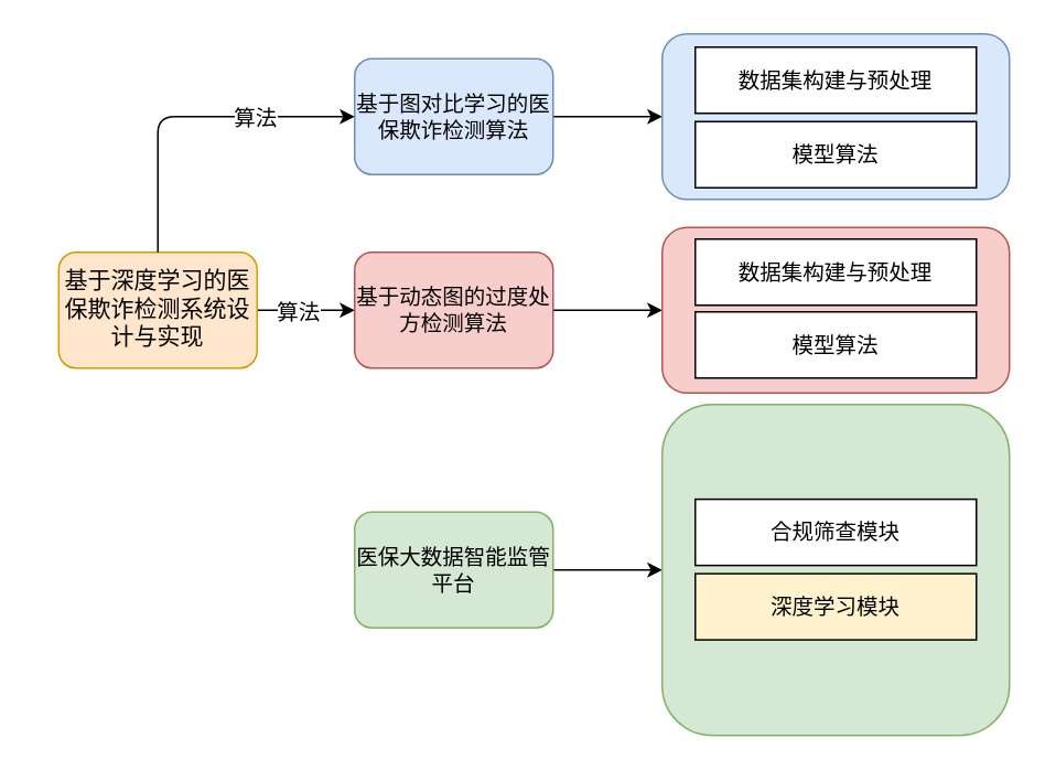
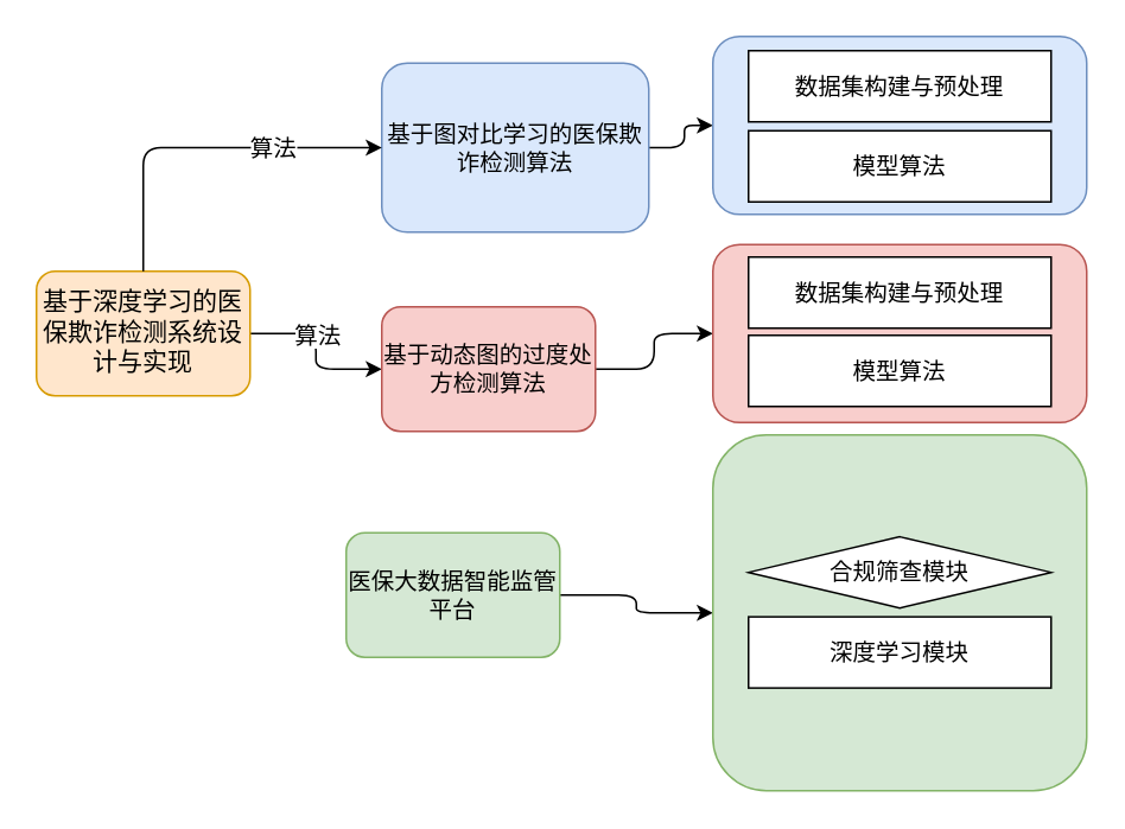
  <mxCell id="0" />
  <mxCell id="1" parent="0" />
  <mxCell id="2" style="edgeStyle=orthogonalEdgeStyle;rounded=1;sketch=0;orthogonalLoop=1;jettySize=auto;html=1;exitX=1;exitY=0.5;exitDx=0;exitDy=0;entryX=0;entryY=0.5;entryDx=0;entryDy=0;fontFamily=Noto Sans Simplified Chinese;fontSource=https%3A%2F%2Ffonts.googleapis.com%2Fcss%3Ffamily%3DNoto%2BSans%2BSimplified%2BChinese;fontColor=#000000;fontSize=13;" parent="1" source="4" target="11" edge="1"><mxGeometry relative="1" as="geometry" /></mxCell>
  <mxCell id="3" value="算法" style="edgeLabel;html=1;align=center;verticalAlign=middle;resizable=0;points=[];fontFamily=Noto Sans Simplified Chinese;fontColor=#000000;fontSize=13;" parent="2" vertex="1" connectable="0"><mxGeometry x="-0.255" relative="1" as="geometry"><mxPoint x="2" as="offset" /></mxGeometry></mxCell>
- <mxCell id="4" value="&lt;p style=&quot;margin-top: 0pt; margin-bottom: 0pt; margin-left: 0in; direction: ltr; unicode-bidi: embed; word-break: normal; font-size: 14px;&quot;&gt;&lt;span style=&quot;font-size: 14px;&quot;&gt;基于深度学习的医保欺诈检测系统设计与实现&lt;/span&gt;&lt;/p&gt;" style="whiteSpace=wrap;html=1;sketch=0;fillColor=#ffe6cc;strokeColor=#d79b00;verticalAlign=middle;horizontal=1;direction=east;fontFamily=Noto Sans Simplified Chinese;rounded=1;fontSource=https%3A%2F%2Ffonts.googleapis.com%2Fcss%3Ffamily%3DNoto%2BSans%2BSimplified%2BChinese;fontSize=14;fontStyle=0" parent="1" vertex="1"><mxGeometry x="35" y="152" width="120" height="70" as="geometry" /></mxCell>
+ <mxCell id="4" value="&lt;p style=&quot;margin-top: 0pt; margin-bottom: 0pt; margin-left: 0in; direction: ltr; unicode-bidi: embed; word-break: normal; font-size: 14px;&quot;&gt;&lt;span style=&quot;font-size: 14px;&quot;&gt;基于深度学习的医保欺诈检测系统设计与实现&lt;/span&gt;&lt;/p&gt;" style="whiteSpace=wrap;html=1;sketch=0;fillColor=#ffe6cc;strokeColor=#d79b00;verticalAlign=middle;horizontal=1;direction=east;fontFamily=Noto Sans Simplified Chinese;rounded=1;fontSource=https%3A%2F%2Ffonts.googleapis.com%2Fcss%3Ffamily%3DNoto%2BSans%2BSimplified%2BChinese;fontSize=14;fontStyle=0" parent="1" vertex="1"><mxGeometry x="20" y="152" width="120" height="70" as="geometry" /></mxCell>
  <mxCell id="5" value="" style="edgeStyle=orthogonalEdgeStyle;rounded=1;sketch=0;orthogonalLoop=1;jettySize=auto;html=1;fontFamily=Noto Sans Simplified Chinese;fontSource=https%3A%2F%2Ffonts.googleapis.com%2Fcss%3Ffamily%3DNoto%2BSans%2BSimplified%2BChinese;fontColor=#000000;fontSize=13;" parent="1" source="6" target="9" edge="1"><mxGeometry relative="1" as="geometry" /></mxCell>
- <mxCell id="6" value="&lt;p style=&quot;margin-top: 0pt; margin-bottom: 0pt; margin-left: 0in; direction: ltr; unicode-bidi: embed; word-break: normal; font-size: 13px;&quot;&gt;&lt;span style=&quot;font-size: 13px;&quot;&gt;基于图对比学习的医保欺诈检测算法&lt;/span&gt;&lt;/p&gt;" style="whiteSpace=wrap;html=1;sketch=0;fillColor=#dae8fc;strokeColor=#6c8ebf;verticalAlign=middle;horizontal=1;direction=east;fontFamily=Noto Sans Simplified Chinese;rounded=1;fontSource=https%3A%2F%2Ffonts.googleapis.com%2Fcss%3Ffamily%3DNoto%2BSans%2BSimplified%2BChinese;fontSize=13;" parent="1" vertex="1"><mxGeometry x="214" y="35" width="120" height="70" as="geometry" /></mxCell>
+ <mxCell id="6" value="&lt;p style=&quot;margin-top: 0pt; margin-bottom: 0pt; margin-left: 0in; direction: ltr; unicode-bidi: embed; word-break: normal; font-size: 13px;&quot;&gt;&lt;span style=&quot;font-size: 13px;&quot;&gt;基于图对比学习的医保欺诈检测算法&lt;/span&gt;&lt;/p&gt;" style="whiteSpace=wrap;html=1;sketch=0;fillColor=#dae8fc;strokeColor=#6c8ebf;verticalAlign=middle;horizontal=1;direction=east;fontFamily=Noto Sans Simplified Chinese;rounded=1;fontSource=https%3A%2F%2Ffonts.googleapis.com%2Fcss%3Ffamily%3DNoto%2BSans%2BSimplified%2BChinese;fontSize=13;" parent="1" vertex="1"><mxGeometry x="214" y="35" width="150" height="95" as="geometry" /></mxCell>
  <mxCell id="7" value="" style="endArrow=classic;html=1;rounded=1;sketch=0;fontFamily=Noto Sans Simplified Chinese;fontSource=https%3A%2F%2Ffonts.googleapis.com%2Fcss%3Ffamily%3DNoto%2BSans%2BSimplified%2BChinese;fontColor=#000000;exitX=0.5;exitY=0;exitDx=0;exitDy=0;entryX=0;entryY=0.5;entryDx=0;entryDy=0;edgeStyle=orthogonalEdgeStyle;fontSize=13;" parent="1" source="4" target="6" edge="1"><mxGeometry width="50" height="50" relative="1" as="geometry"><mxPoint x="310" y="272" as="sourcePoint" /><mxPoint x="360" y="222" as="targetPoint" /></mxGeometry></mxCell>
  <mxCell id="8" value="算法" style="edgeLabel;html=1;align=center;verticalAlign=middle;resizable=0;points=[];fontFamily=Noto Sans Simplified Chinese;fontColor=#000000;fontSize=13;" parent="7" vertex="1" connectable="0"><mxGeometry x="0.413" y="-2" relative="1" as="geometry"><mxPoint x="-2" y="-2" as="offset" /></mxGeometry></mxCell>
  <mxCell id="9" value="&lt;p style=&quot;margin-top: 0pt; margin-bottom: 0pt; margin-left: 0in; direction: ltr; unicode-bidi: embed; word-break: normal; font-size: 13px;&quot;&gt;&lt;br style=&quot;font-size: 13px;&quot;&gt;&lt;/p&gt;" style="whiteSpace=wrap;html=1;sketch=0;fillColor=#dae8fc;strokeColor=#6c8ebf;verticalAlign=middle;horizontal=1;direction=east;fontFamily=Noto Sans Simplified Chinese;rounded=1;fontSource=https%3A%2F%2Ffonts.googleapis.com%2Fcss%3Ffamily%3DNoto%2BSans%2BSimplified%2BChinese;fontSize=13;" parent="1" vertex="1"><mxGeometry x="400" y="20" width="210" height="100" as="geometry" /></mxCell>
  <mxCell id="10" value="" style="edgeStyle=orthogonalEdgeStyle;rounded=1;sketch=0;orthogonalLoop=1;jettySize=auto;html=1;fontFamily=Noto Sans Simplified Chinese;fontSource=https%3A%2F%2Ffonts.googleapis.com%2Fcss%3Ffamily%3DNoto%2BSans%2BSimplified%2BChinese;fontColor=#000000;fontSize=13;" parent="1" source="11" target="12" edge="1"><mxGeometry relative="1" as="geometry" /></mxCell>
- <mxCell id="11" value="&lt;p style=&quot;margin-top: 0pt; margin-bottom: 0pt; margin-left: 0in; direction: ltr; unicode-bidi: embed; word-break: normal; font-size: 13px;&quot;&gt;&lt;span style=&quot;font-size: 13px;&quot;&gt;基于动态图的过度处方检测算法&lt;/span&gt;&lt;/p&gt;" style="whiteSpace=wrap;html=1;sketch=0;fillColor=#f8cecc;strokeColor=#b85450;verticalAlign=middle;horizontal=1;direction=east;fontFamily=Noto Sans Simplified Chinese;rounded=1;fontSource=https%3A%2F%2Ffonts.googleapis.com%2Fcss%3Ffamily%3DNoto%2BSans%2BSimplified%2BChinese;fontSize=13;" parent="1" vertex="1"><mxGeometry x="214" y="152" width="120" height="70" as="geometry" /></mxCell>
+ <mxCell id="11" value="&lt;p style=&quot;margin-top: 0pt; margin-bottom: 0pt; margin-left: 0in; direction: ltr; unicode-bidi: embed; word-break: normal; font-size: 13px;&quot;&gt;&lt;span style=&quot;font-size: 13px;&quot;&gt;基于动态图的过度处方检测算法&lt;/span&gt;&lt;/p&gt;" style="whiteSpace=wrap;html=1;sketch=0;fillColor=#f8cecc;strokeColor=#b85450;verticalAlign=middle;horizontal=1;direction=east;fontFamily=Noto Sans Simplified Chinese;rounded=1;fontSource=https%3A%2F%2Ffonts.googleapis.com%2Fcss%3Ffamily%3DNoto%2BSans%2BSimplified%2BChinese;fontSize=13;" parent="1" vertex="1"><mxGeometry x="214" y="172" width="120" height="70" as="geometry" /></mxCell>
  <mxCell id="12" value="&lt;p style=&quot;margin-top: 0pt; margin-bottom: 0pt; margin-left: 0in; direction: ltr; unicode-bidi: embed; word-break: normal; font-size: 13px;&quot;&gt;&lt;br style=&quot;font-size: 13px;&quot;&gt;&lt;/p&gt;" style="whiteSpace=wrap;html=1;sketch=0;fillColor=#f8cecc;strokeColor=#b85450;verticalAlign=middle;horizontal=1;direction=east;fontFamily=Noto Sans Simplified Chinese;rounded=1;fontSource=https%3A%2F%2Ffonts.googleapis.com%2Fcss%3Ffamily%3DNoto%2BSans%2BSimplified%2BChinese;fontSize=13;" parent="1" vertex="1"><mxGeometry x="400" y="137" width="210" height="100" as="geometry" /></mxCell>
  <mxCell id="13" value="数据集构建与预处理" style="rounded=0;whiteSpace=wrap;html=1;sketch=0;fontFamily=Noto Sans Simplified Chinese;fontSource=https%3A%2F%2Ffonts.googleapis.com%2Fcss%3Ffamily%3DNoto%2BSans%2BSimplified%2BChinese;fontSize=13;" parent="1" vertex="1"><mxGeometry x="420" y="28" width="170" height="40" as="geometry" /></mxCell>
  <mxCell id="14" value="模型算法" style="rounded=0;whiteSpace=wrap;html=1;sketch=0;fontFamily=Noto Sans Simplified Chinese;fontSource=https%3A%2F%2Ffonts.googleapis.com%2Fcss%3Ffamily%3DNoto%2BSans%2BSimplified%2BChinese;fontSize=13;" parent="1" vertex="1"><mxGeometry x="420" y="73" width="170" height="40" as="geometry" /></mxCell>
  <mxCell id="15" value="数据集构建与预处理" style="rounded=0;whiteSpace=wrap;html=1;sketch=0;fontFamily=Noto Sans Simplified Chinese;fontSource=https%3A%2F%2Ffonts.googleapis.com%2Fcss%3Ffamily%3DNoto%2BSans%2BSimplified%2BChinese;fontSize=13;" parent="1" vertex="1"><mxGeometry x="420" y="144" width="170" height="40" as="geometry" /></mxCell>
  <mxCell id="16" value="模型算法" style="rounded=0;whiteSpace=wrap;html=1;sketch=0;fontFamily=Noto Sans Simplified Chinese;fontSource=https%3A%2F%2Ffonts.googleapis.com%2Fcss%3Ffamily%3DNoto%2BSans%2BSimplified%2BChinese;fontSize=13;" parent="1" vertex="1"><mxGeometry x="420" y="188" width="170" height="40" as="geometry" /></mxCell>
  <mxCell id="17" style="edgeStyle=orthogonalEdgeStyle;rounded=1;sketch=0;orthogonalLoop=1;jettySize=auto;html=1;exitX=1;exitY=0.5;exitDx=0;exitDy=0;fontFamily=Noto Sans Simplified Chinese;fontSource=https%3A%2F%2Ffonts.googleapis.com%2Fcss%3Ffamily%3DNoto%2BSans%2BSimplified%2BChinese;fontColor=#000000;entryX=0;entryY=0.5;entryDx=0;entryDy=0;fontSize=13;" parent="1" source="18" target="19" edge="1"><mxGeometry relative="1" as="geometry"><mxPoint x="420" y="347" as="targetPoint" /></mxGeometry></mxCell>
- <mxCell id="18" value="&lt;p style=&quot;margin-top: 0pt; margin-bottom: 0pt; margin-left: 0in; direction: ltr; unicode-bidi: embed; word-break: normal; font-size: 13px;&quot;&gt;&lt;span style=&quot;font-size: 13px;&quot;&gt;医保大数据智能监管平台&lt;/span&gt;&lt;/p&gt;" style="whiteSpace=wrap;html=1;sketch=0;fillColor=#d5e8d4;strokeColor=#82b366;verticalAlign=middle;horizontal=1;direction=east;fontFamily=Noto Sans Simplified Chinese;rounded=1;fontSource=https%3A%2F%2Ffonts.googleapis.com%2Fcss%3Ffamily%3DNoto%2BSans%2BSimplified%2BChinese;fontSize=13;" parent="1" vertex="1"><mxGeometry x="214" y="309" width="120" height="70" as="geometry" /></mxCell>
+ <mxCell id="18" value="&lt;p style=&quot;margin-top: 0pt; margin-bottom: 0pt; margin-left: 0in; direction: ltr; unicode-bidi: embed; word-break: normal; font-size: 13px;&quot;&gt;&lt;span style=&quot;font-size: 13px;&quot;&gt;医保大数据智能监管平台&lt;/span&gt;&lt;/p&gt;" style="whiteSpace=wrap;html=1;sketch=0;fillColor=#d5e8d4;strokeColor=#82b366;verticalAlign=middle;horizontal=1;direction=east;fontFamily=Noto Sans Simplified Chinese;rounded=1;fontSource=https%3A%2F%2Ffonts.googleapis.com%2Fcss%3Ffamily%3DNoto%2BSans%2BSimplified%2BChinese;fontSize=13;" parent="1" vertex="1"><mxGeometry x="194" y="299" width="120" height="70" as="geometry" /></mxCell>
  <mxCell id="19" value="&lt;p style=&quot;margin-top: 0pt; margin-bottom: 0pt; margin-left: 0in; direction: ltr; unicode-bidi: embed; word-break: normal; font-size: 13px;&quot;&gt;&lt;br style=&quot;font-size: 13px;&quot;&gt;&lt;/p&gt;" style="whiteSpace=wrap;html=1;sketch=0;fillColor=#d5e8d4;strokeColor=#82b366;verticalAlign=middle;horizontal=1;direction=east;fontFamily=Noto Sans Simplified Chinese;rounded=1;fontSource=https%3A%2F%2Ffonts.googleapis.com%2Fcss%3Ffamily%3DNoto%2BSans%2BSimplified%2BChinese;fontSize=13;" parent="1" vertex="1"><mxGeometry x="400" y="244" width="210" height="200" as="geometry" /></mxCell>
- <mxCell id="20" value="合规筛查模块" style="rounded=0;whiteSpace=wrap;html=1;sketch=0;fontFamily=Noto Sans Simplified Chinese;fontSource=https%3A%2F%2Ffonts.googleapis.com%2Fcss%3Ffamily%3DNoto%2BSans%2BSimplified%2BChinese;fontSize=13;" parent="1" vertex="1"><mxGeometry x="420" y="301.25" width="170" height="40" as="geometry" /></mxCell>
- <mxCell id="21" value="深度学习模块" style="rounded=0;whiteSpace=wrap;html=1;sketch=0;fontFamily=Noto Sans Simplified Chinese;fontSource=https%3A%2F%2Ffonts.googleapis.com%2Fcss%3Ffamily%3DNoto%2BSans%2BSimplified%2BChinese;fontSize=13;fillColor=#fff2cc;" parent="1" vertex="1"><mxGeometry x="420" y="346.25" width="170" height="40" as="geometry" /></mxCell>
+ <mxCell id="20" value="合规筛查模块" style="rhombus;whiteSpace=wrap;html=1;sketch=0;fontFamily=Noto Sans Simplified Chinese;fontSource=https%3A%2F%2Ffonts.googleapis.com%2Fcss%3Ffamily%3DNoto%2BSans%2BSimplified%2BChinese;fontSize=13;" parent="1" vertex="1"><mxGeometry x="420" y="301.25" width="170" height="40" as="geometry" /></mxCell>
+ <mxCell id="21" value="深度学习模块" style="rounded=0;whiteSpace=wrap;html=1;sketch=0;fontFamily=Noto Sans Simplified Chinese;fontSource=https%3A%2F%2Ffonts.googleapis.com%2Fcss%3Ffamily%3DNoto%2BSans%2BSimplified%2BChinese;fontSize=13;" parent="1" vertex="1"><mxGeometry x="420" y="346.25" width="170" height="40" as="geometry" /></mxCell>
